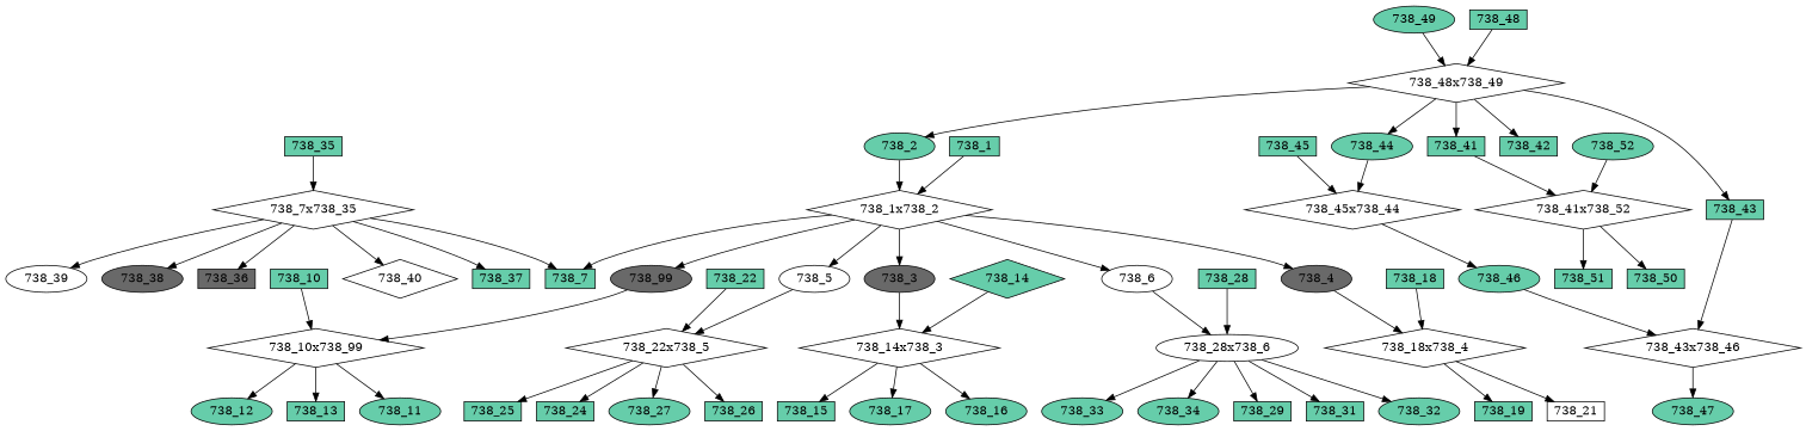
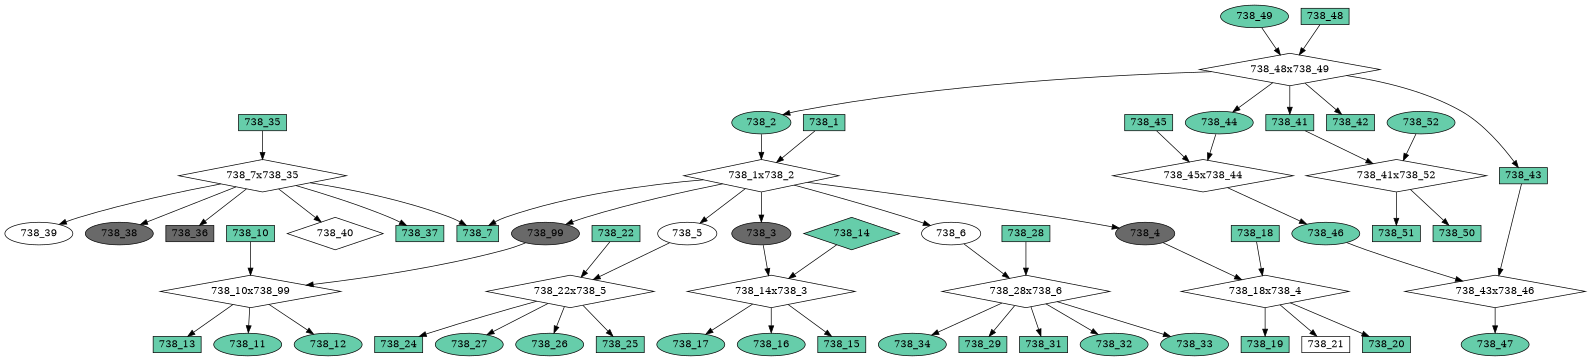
  digraph {
    node [fillcolor=aquamarine3 fontcolor=black regular=0 shape=box style=filled]
    "738_12" [height=0.3 shape=ellipse width=0.5]
    "738_10x738_99" [height=.1 shape=diamond width=.1 fillcolor="" fontcolor="" regular="" style=""]
    "738_13" [height=0.3 width=0.5]
    "738_11" [height=0.3 shape=ellipse width=0.5]
    "738_5" [fillcolor=white height=0.3 shape=ellipse width=0.5]
    "738_22x738_5" [height=.1 shape=diamond width=.1 fillcolor="" fontcolor="" regular="" style=""]
    "738_27" [height=0.3 shape=ellipse width=0.5]
-   "738_26" [height=0.3 width=0.5]
+   "738_26" [height=0.3 shape=ellipse width=0.5]
    "738_25" [height=0.3 width=0.5]
    "738_24" [height=0.3 width=0.5]
    "738_1x738_2" [height=.1 shape=diamond width=.1 fillcolor="" fontcolor="" regular="" style=""]
    "738_7" [height=0.3 width=0.5]
    "738_99" [fillcolor=dimgrey height=0.3 shape=ellipse width=0.5]
    "738_3" [fillcolor=dimgrey height=0.3 shape=ellipse width=0.5]
    "738_6" [fillcolor=white height=0.3 shape=ellipse width=0.5]
    "738_4" [fillcolor=dimgrey height=0.3 shape=ellipse width=0.5]
    "738_14x738_3" [height=.1 shape=diamond width=.1 fillcolor="" fontcolor="" regular="" style=""]
-   "738_28x738_6" [height=.1 shape=ellipse width=.1 fillcolor="" fontcolor="" regular="" style=""]
+   "738_28x738_6" [height=.1 shape=diamond width=.1 fillcolor="" fontcolor="" regular="" style=""]
    "738_18x738_4" [height=.1 shape=diamond width=.1 fillcolor="" fontcolor="" regular="" style=""]
    "738_22" [height=0.3 width=0.5]
    "738_35" [height=0.3 width=0.5]
    "738_7x738_35" [height=.1 shape=diamond width=.1 fillcolor="" fontcolor="" regular="" style=""]
    "738_37" [height=0.3 width=0.5]
    "738_39" [fillcolor=white height=0.3 shape=ellipse width=0.5]
    "738_38" [fillcolor=dimgrey height=0.3 shape=ellipse width=0.5]
    "738_36" [fillcolor=dimgrey height=0.3 width=0.5]
    "738_40" [fillcolor=white height=0.3 shape=diamond width=0.5]
    "738_49" [height=0.3 shape=ellipse width=0.5]
    "738_48x738_49" [height=.1 shape=diamond width=.1 fillcolor="" fontcolor="" regular="" style=""]
    "738_41" [height=0.3 width=0.5]
    "738_42" [height=0.3 width=0.5]
    "738_43" [height=0.3 width=0.5]
    "738_44" [height=0.3 shape=ellipse width=0.5]
    "738_2" [height=0.3 shape=ellipse width=0.5]
    "738_41x738_52" [height=.1 shape=diamond width=.1 fillcolor="" fontcolor="" regular="" style=""]
    "738_43x738_46" [height=.1 shape=diamond width=.1 fillcolor="" fontcolor="" regular="" style=""]
    "738_45x738_44" [height=.1 shape=diamond width=.1 fillcolor="" fontcolor="" regular="" style=""]
    "738_48" [height=0.3 width=0.5]
    "738_51" [height=0.3 width=0.5]
    "738_50" [height=0.3 width=0.5]
    "738_47" [height=0.3 shape=ellipse width=0.5]
    "738_46" [height=0.3 shape=ellipse width=0.5]
    "738_45" [height=0.3 width=0.5]
    "738_14" [height=0.3 shape=diamond width=0.5]
    "738_15" [height=0.3 width=0.5]
    "738_17" [height=0.3 shape=ellipse width=0.5]
    "738_16" [height=0.3 shape=ellipse width=0.5]
+   "738_20" [height=0.3 width=0.5]
    "738_19" [height=0.3 width=0.5]
    "738_21" [fillcolor=white height=0.3 width=0.5]
    "738_18" [height=0.3 width=0.5]
    "738_28" [height=0.3 width=0.5]
    "738_29" [height=0.3 width=0.5]
    "738_31" [height=0.3 width=0.5]
    "738_32" [height=0.3 shape=ellipse width=0.5]
    "738_33" [height=0.3 shape=ellipse width=0.5]
    "738_34" [height=0.3 shape=ellipse width=0.5]
    "738_10" [height=0.3 width=0.5]
    "738_1" [height=0.3 width=0.5]
    "738_52" [height=0.3 shape=ellipse width=0.5]
    "738_10x738_99" -> "738_12"
    "738_10x738_99" -> "738_13"
    "738_10x738_99" -> "738_11"
    "738_5" -> "738_22x738_5"
    "738_22x738_5" -> "738_27"
    "738_22x738_5" -> "738_26"
    "738_22x738_5" -> "738_25"
    "738_22x738_5" -> "738_24"
    "738_1x738_2" -> "738_5"
    "738_1x738_2" -> "738_7"
    "738_1x738_2" -> "738_99"
    "738_1x738_2" -> "738_3"
    "738_1x738_2" -> "738_6"
    "738_1x738_2" -> "738_4"
    "738_99" -> "738_10x738_99"
    "738_3" -> "738_14x738_3"
    "738_6" -> "738_28x738_6"
    "738_4" -> "738_18x738_4"
    "738_14x738_3" -> "738_15"
    "738_14x738_3" -> "738_17"
    "738_14x738_3" -> "738_16"
    "738_28x738_6" -> "738_29"
    "738_28x738_6" -> "738_31"
    "738_28x738_6" -> "738_32"
    "738_28x738_6" -> "738_33"
    "738_28x738_6" -> "738_34"
+   "738_18x738_4" -> "738_20"
    "738_18x738_4" -> "738_19"
    "738_18x738_4" -> "738_21"
    "738_22" -> "738_22x738_5"
    "738_35" -> "738_7x738_35"
    "738_7x738_35" -> "738_7"
    "738_7x738_35" -> "738_37"
    "738_7x738_35" -> "738_39"
    "738_7x738_35" -> "738_38"
    "738_7x738_35" -> "738_36"
    "738_7x738_35" -> "738_40"
    "738_49" -> "738_48x738_49"
    "738_48x738_49" -> "738_41"
    "738_48x738_49" -> "738_42"
    "738_48x738_49" -> "738_43"
    "738_48x738_49" -> "738_44"
    "738_48x738_49" -> "738_2"
    "738_41" -> "738_41x738_52"
    "738_43" -> "738_43x738_46"
    "738_44" -> "738_45x738_44"
    "738_2" -> "738_1x738_2"
    "738_41x738_52" -> "738_51"
    "738_41x738_52" -> "738_50"
    "738_43x738_46" -> "738_47"
    "738_45x738_44" -> "738_46"
    "738_48" -> "738_48x738_49"
    "738_46" -> "738_43x738_46"
    "738_45" -> "738_45x738_44"
    "738_14" -> "738_14x738_3"
    "738_18" -> "738_18x738_4"
    "738_28" -> "738_28x738_6"
    "738_10" -> "738_10x738_99"
    "738_1" -> "738_1x738_2"
    "738_52" -> "738_41x738_52"
  }
